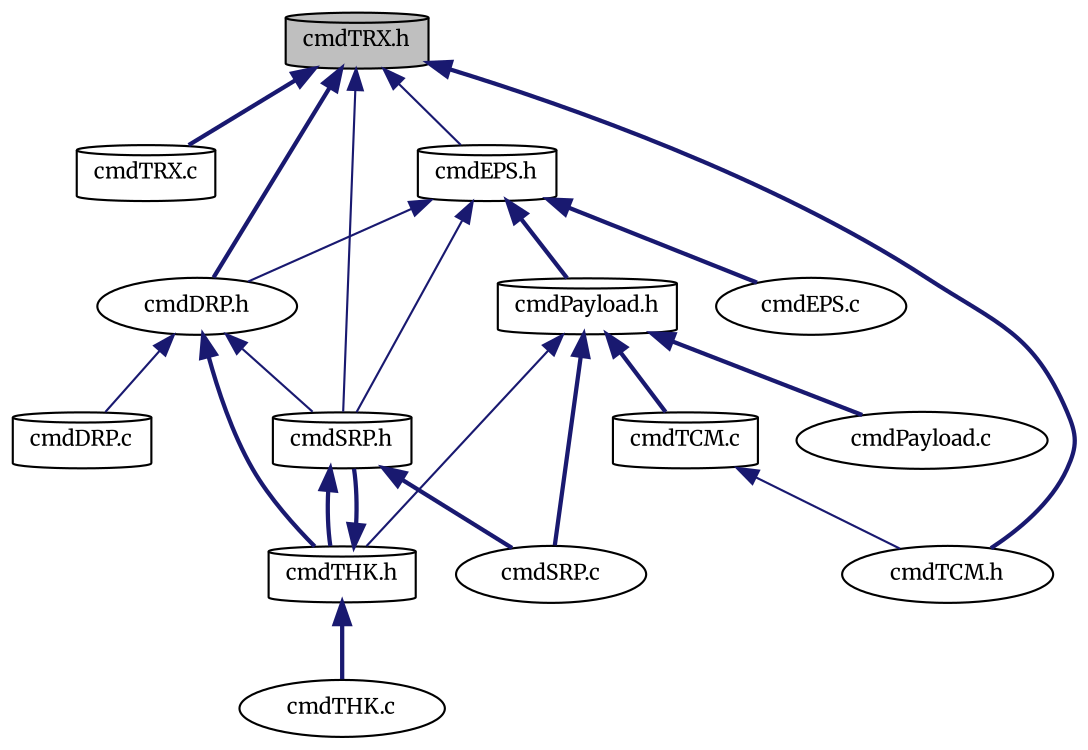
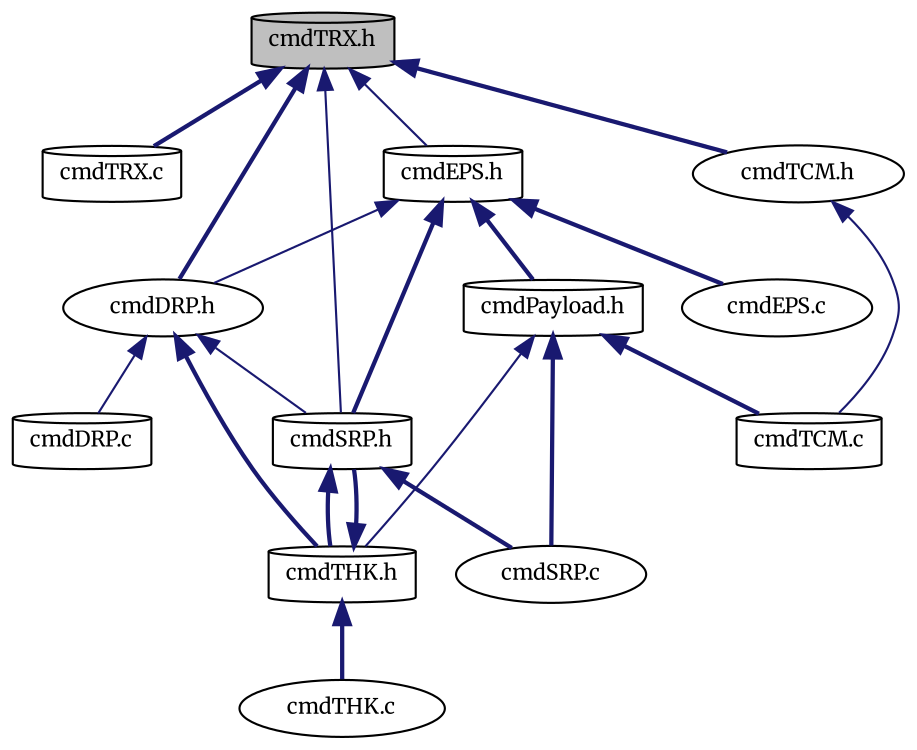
  digraph {
    fontname=Merriweather
    node [color=black fontname=Merriweather fontsize=10 shape=cylinder]
    edge [color=midnightblue dir=back fontname=Merriweather fontsize=10 labelfontname=Helvetica labelfontsize=10 style=bold]
    n1 [fillcolor=grey75 fontcolor=black height=0.2 label="cmdTRX.h" style=filled width=0.4]
    n2 [height=0.2 label="cmdTRX.c" width=0.4]
    n3 [height=0.2 label="cmdDRP.h" shape=ellipse width=0.4]
    n4 [height=0.2 label="cmdSRP.h" width=0.4]
    n5 [height=0.2 label="cmdEPS.h" width=0.4]
    n6 [height=0.2 label="cmdTCM.h" shape=ellipse width=0.4]
    n7 [height=0.2 label="cmdDRP.c" width=0.4]
    n8 [height=0.2 label="cmdTHK.h" width=0.4]
    n9 [height=0.2 label="cmdSRP.c" shape=ellipse width=0.4]
    n10 [height=0.2 label="cmdPayload.h" width=0.4]
    n11 [height=0.2 label="cmdEPS.c" shape=ellipse width=0.4]
    n12 [height=0.2 label="cmdTCM.c" width=0.4]
    n13 [height=0.2 label="cmdTHK.c" shape=ellipse width=0.4]
-   n14 [height=0.2 label="cmdPayload.c" shape=ellipse width=0.4]
    n1 -> n2
    n1 -> n3
    n1 -> n4 [style=solid]
    n1 -> n5 [style=solid]
    n1 -> n6
    n3 -> n4 [style=solid]
    n3 -> n7 [style=solid]
    n3 -> n8
    n4 -> n8
    n4 -> n9
    n5 -> n3 [style=solid]
-   n5 -> n4 [style=solid]
+   n5 -> n4
    n5 -> n10
    n5 -> n11
-   n12 -> n6 [style=solid]
+   n6 -> n12 [style=solid]
    n8 -> n4
    n8 -> n13
    n10 -> n8 [style=solid]
    n10 -> n9
    n10 -> n12
-   n10 -> n14
  }
